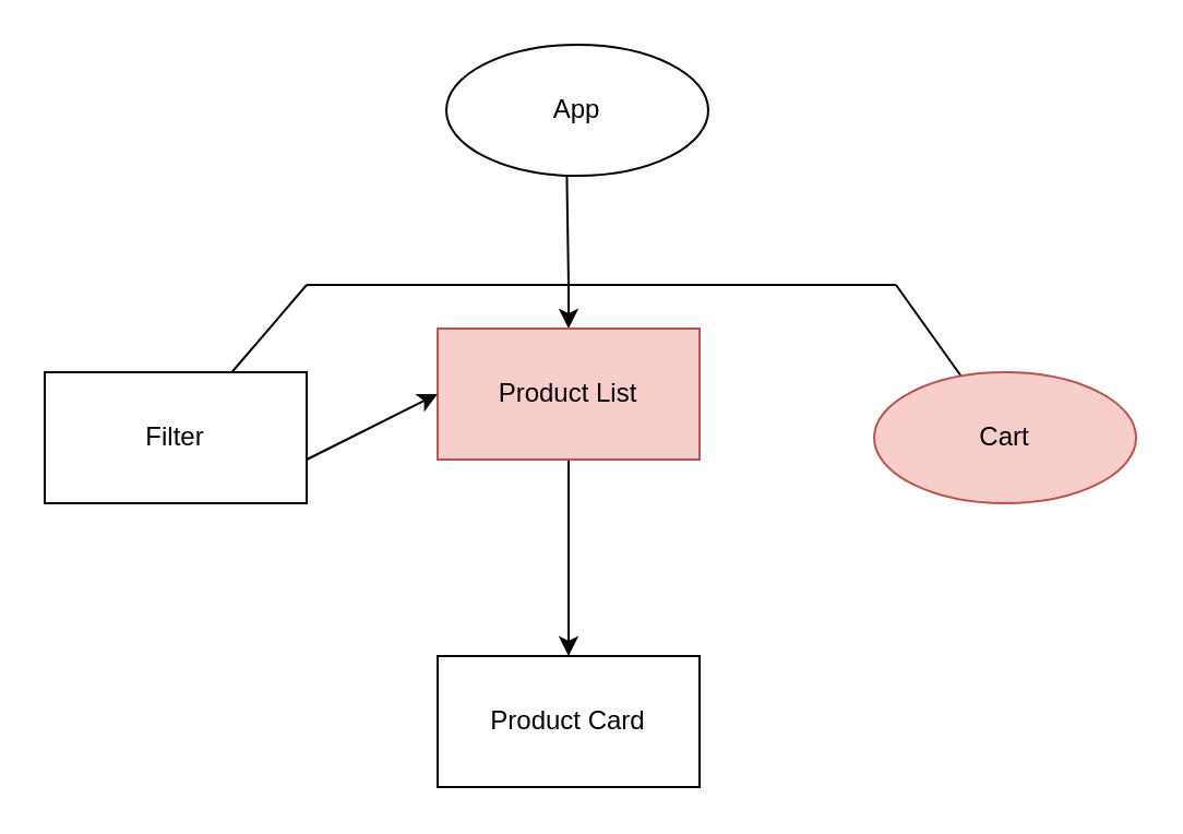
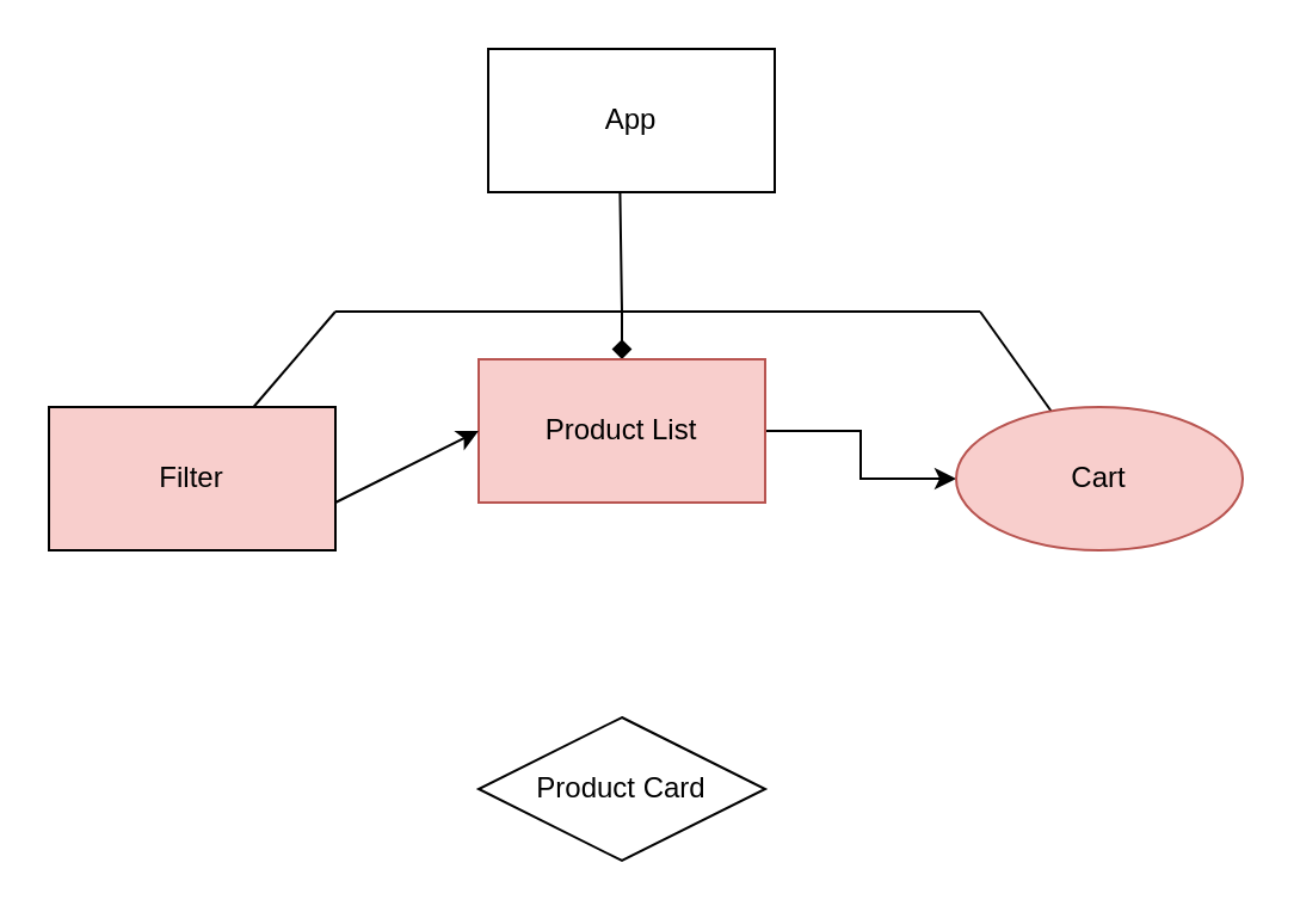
  <mxCell id="0" />
  <mxCell id="1" parent="0" />
- <mxCell id="2" value="App" style="ellipse;whiteSpace=wrap;html=1;" vertex="1" parent="1"><mxGeometry x="204" y="20" width="120" height="60" as="geometry" /></mxCell>
- <mxCell id="3" value="" style="endArrow=classic;html=1;rounded=0;exitX=0.46;exitY=0.994;exitDx=0;exitDy=0;exitPerimeter=0;" edge="1" parent="1" source="2" target="5"><mxGeometry width="50" height="50" relative="1" as="geometry"><mxPoint x="230" y="160" as="sourcePoint" /><mxPoint x="260" y="180" as="targetPoint" /><Array as="points"><mxPoint x="260" y="130" /></Array></mxGeometry></mxCell>
- <mxCell id="4" style="edgeStyle=orthogonalEdgeStyle;rounded=0;orthogonalLoop=1;jettySize=auto;html=1;entryX=0.5;entryY=0;entryDx=0;entryDy=0;" edge="1" parent="1" source="5" target="12"><mxGeometry relative="1" as="geometry" /></mxCell>
+ <mxCell id="2" value="App" style="rounded=0;whiteSpace=wrap;html=1;" vertex="1" parent="1"><mxGeometry x="204" y="20" width="120" height="60" as="geometry" /></mxCell>
+ <mxCell id="3" value="" style="endArrow=diamond;html=1;rounded=0;exitX=0.46;exitY=0.994;exitDx=0;exitDy=0;exitPerimeter=0;" edge="1" parent="1" source="2" target="5"><mxGeometry width="50" height="50" relative="1" as="geometry"><mxPoint x="230" y="160" as="sourcePoint" /><mxPoint x="260" y="180" as="targetPoint" /><Array as="points"><mxPoint x="260" y="130" /></Array></mxGeometry></mxCell>
+ <mxCell id="4" style="edgeStyle=orthogonalEdgeStyle;rounded=0;orthogonalLoop=1;jettySize=auto;html=1;" edge="1" parent="1" source="5" target="8"><mxGeometry relative="1" as="geometry" /></mxCell>
  <mxCell id="5" value="Product List" style="rounded=0;whiteSpace=wrap;html=1;fillColor=#f8cecc;strokeColor=#b85450;" vertex="1" parent="1"><mxGeometry x="200" y="150" width="120" height="60" as="geometry" /></mxCell>
  <mxCell id="6" value="" style="endArrow=none;html=1;rounded=0;" edge="1" parent="1"><mxGeometry width="50" height="50" relative="1" as="geometry"><mxPoint x="260" y="130" as="sourcePoint" /><mxPoint x="410" y="130" as="targetPoint" /></mxGeometry></mxCell>
  <mxCell id="7" value="" style="endArrow=none;html=1;rounded=0;" edge="1" parent="1" target="8"><mxGeometry width="50" height="50" relative="1" as="geometry"><mxPoint x="410" y="130" as="sourcePoint" /><mxPoint x="450" y="180" as="targetPoint" /></mxGeometry></mxCell>
  <mxCell id="8" value="Cart" style="ellipse;whiteSpace=wrap;html=1;fillColor=#f8cecc;strokeColor=#b85450;" vertex="1" parent="1"><mxGeometry x="400" y="170" width="120" height="60" as="geometry" /></mxCell>
  <mxCell id="9" value="" style="endArrow=none;html=1;rounded=0;" edge="1" parent="1" target="10"><mxGeometry width="50" height="50" relative="1" as="geometry"><mxPoint x="140" y="130" as="sourcePoint" /><mxPoint x="260" y="130" as="targetPoint" /></mxGeometry></mxCell>
- <mxCell id="10" value="Filter" style="rounded=0;whiteSpace=wrap;html=1;" vertex="1" parent="1"><mxGeometry x="20" y="170" width="120" height="60" as="geometry" /></mxCell>
+ <mxCell id="10" value="Filter" style="rounded=0;whiteSpace=wrap;html=1;fillColor=#f8cecc;" vertex="1" parent="1"><mxGeometry x="20" y="170" width="120" height="60" as="geometry" /></mxCell>
  <mxCell id="11" value="" style="endArrow=none;html=1;rounded=0;" edge="1" parent="1"><mxGeometry width="50" height="50" relative="1" as="geometry"><mxPoint x="260" y="130" as="sourcePoint" /><mxPoint x="140.004" y="130" as="targetPoint" /></mxGeometry></mxCell>
- <mxCell id="12" value="Product Card" style="rounded=0;whiteSpace=wrap;html=1;" vertex="1" parent="1"><mxGeometry x="200" y="300" width="120" height="60" as="geometry" /></mxCell>
+ <mxCell id="12" value="Product Card" style="rhombus;whiteSpace=wrap;html=1;" vertex="1" parent="1"><mxGeometry x="200" y="300" width="120" height="60" as="geometry" /></mxCell>
  <mxCell id="13" value="" style="endArrow=classic;html=1;rounded=0;entryX=0;entryY=0.5;entryDx=0;entryDy=0;" edge="1" parent="1" target="5"><mxGeometry width="50" height="50" relative="1" as="geometry"><mxPoint x="140" y="210" as="sourcePoint" /><mxPoint x="190" y="160" as="targetPoint" /></mxGeometry></mxCell>
